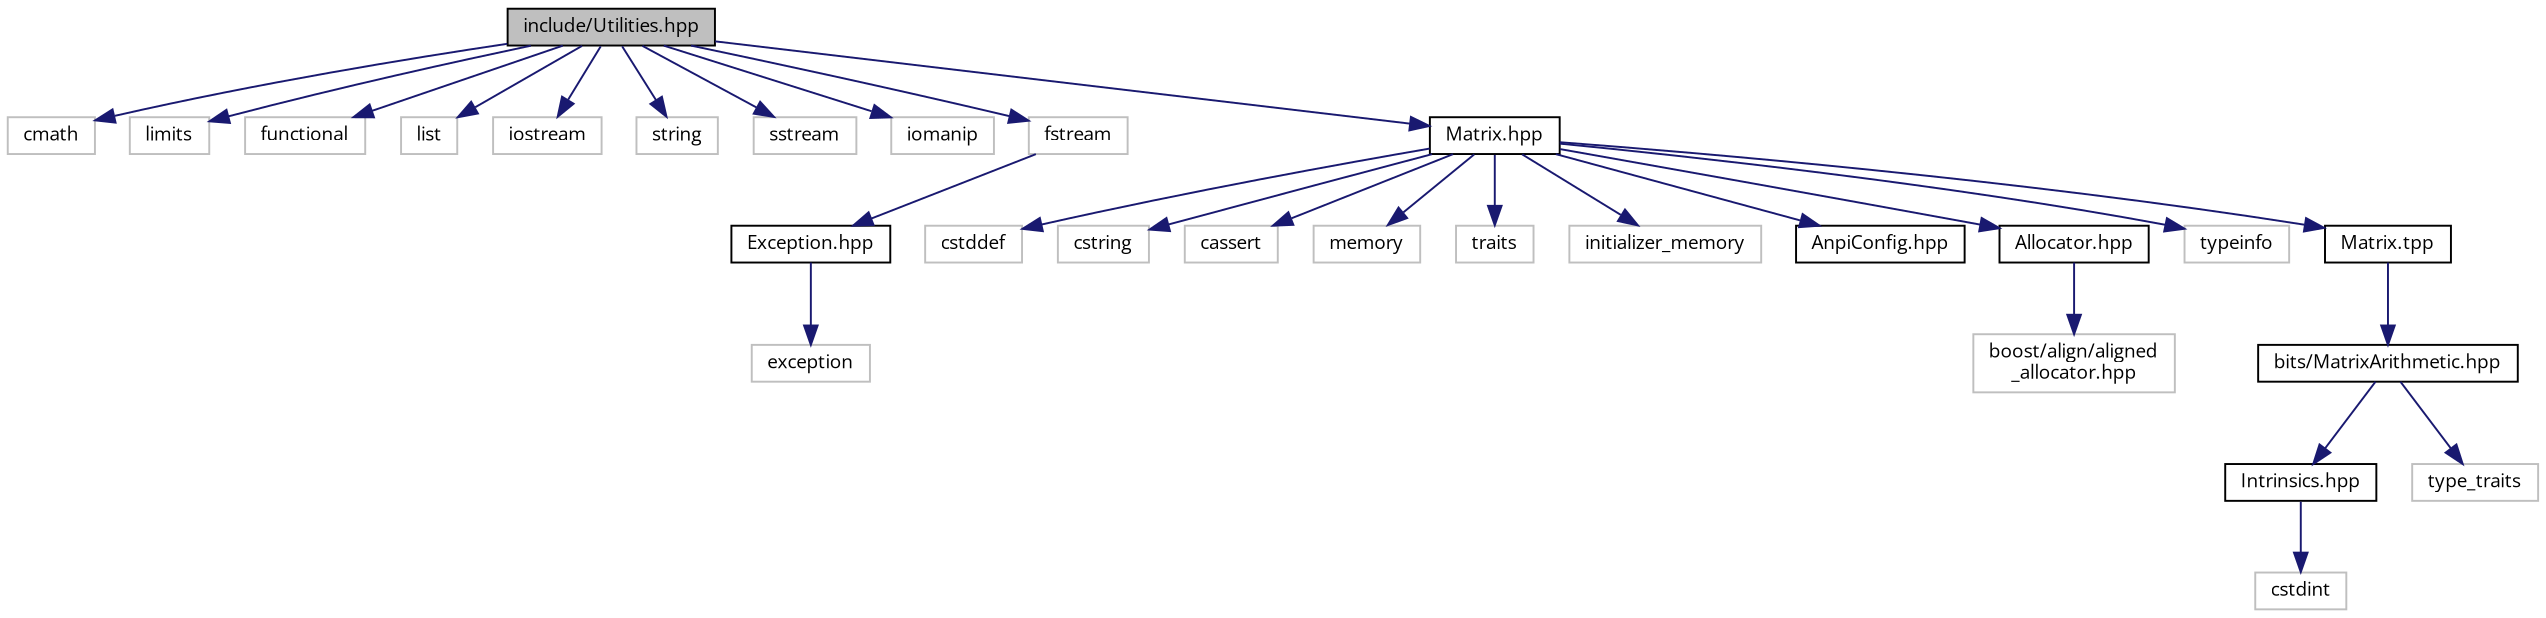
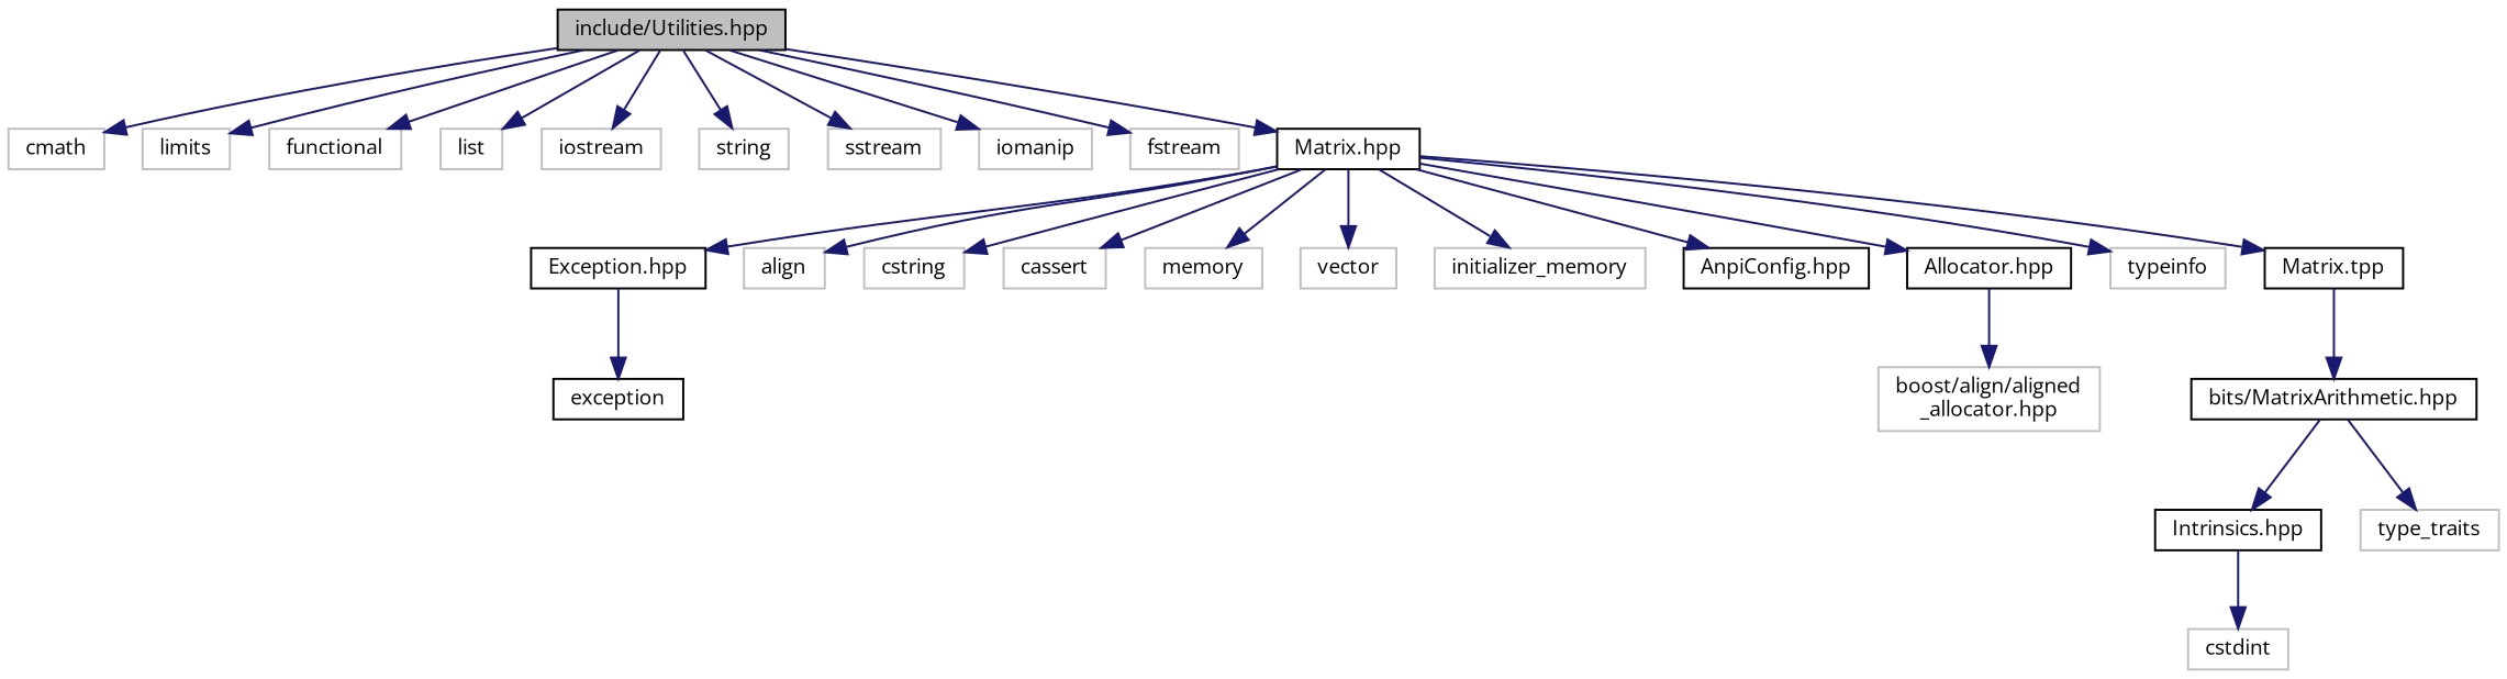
  digraph {
    fontname="Open Sans"
    node [color=grey75 fillcolor=white fontname="Open Sans" fontsize=10 shape=record style=filled]
    edge [color=midnightblue fontname="Open Sans" fontsize=10 labelfontname=Helvetica labelfontsize=10 style=solid]
    n1 [color=black fillcolor=grey75 fontcolor=black height=0.2 label="include/Utilities.hpp" width=0.4]
    n2 [height=0.2 label=cmath width=0.4]
    n3 [height=0.2 label=limits width=0.4]
    n4 [height=0.2 label=functional width=0.4]
    n5 [height=0.2 label=list width=0.4]
    n6 [height=0.2 label=iostream width=0.4]
    n7 [height=0.2 label=string width=0.4]
    n8 [height=0.2 label=sstream width=0.4]
    n9 [height=0.2 label=iomanip width=0.4]
    n10 [height=0.2 label=fstream width=0.4]
    n11 [color=black height=0.2 label="Matrix.hpp" width=0.4]
    n12 [color=black height=0.2 label="Exception.hpp" width=0.4]
-   n13 [height=0.2 label=exception width=0.4]
-   n14 [height=0.2 label=cstddef width=0.4]
+   n13 [color=black height=0.2 label=exception width=0.4]
+   n14 [height=0.2 label=align width=0.4]
    n15 [height=0.2 label=cstring width=0.4]
    n16 [height=0.2 label=cassert width=0.4]
    n17 [height=0.2 label=memory width=0.4]
-   n18 [height=0.2 label=traits width=0.4]
+   n18 [height=0.2 label=vector width=0.4]
    n19 [height=0.2 label=initializer_memory width=0.4]
    n20 [color=black height=0.2 label="AnpiConfig.hpp" width=0.4]
    n21 [color=black height=0.2 label="Allocator.hpp" width=0.4]
    n22 [height=0.2 label=typeinfo width=0.4]
    n23 [color=black height=0.2 label="Matrix.tpp" width=0.4]
    n24 [height=0.2 label="boost/align/aligned\l_allocator.hpp" width=0.4]
    n25 [color=black height=0.2 label="bits/MatrixArithmetic.hpp" width=0.4]
    n26 [color=black height=0.2 label="Intrinsics.hpp" width=0.4]
    n27 [height=0.2 label=type_traits width=0.4]
    n28 [height=0.2 label=cstdint width=0.4]
    n1 -> n2
    n1 -> n3
    n1 -> n4
    n1 -> n5
    n1 -> n6
    n1 -> n7
    n1 -> n8
    n1 -> n9
    n1 -> n10
    n1 -> n11
-   n10 -> n12
+   n11 -> n12
    n11 -> n14
    n11 -> n15
    n11 -> n16
    n11 -> n17
    n11 -> n18
    n11 -> n19
    n11 -> n20
    n11 -> n21
    n11 -> n22
    n11 -> n23
    n12 -> n13
    n21 -> n24
    n23 -> n25
    n25 -> n26
    n25 -> n27
    n26 -> n28
  }
